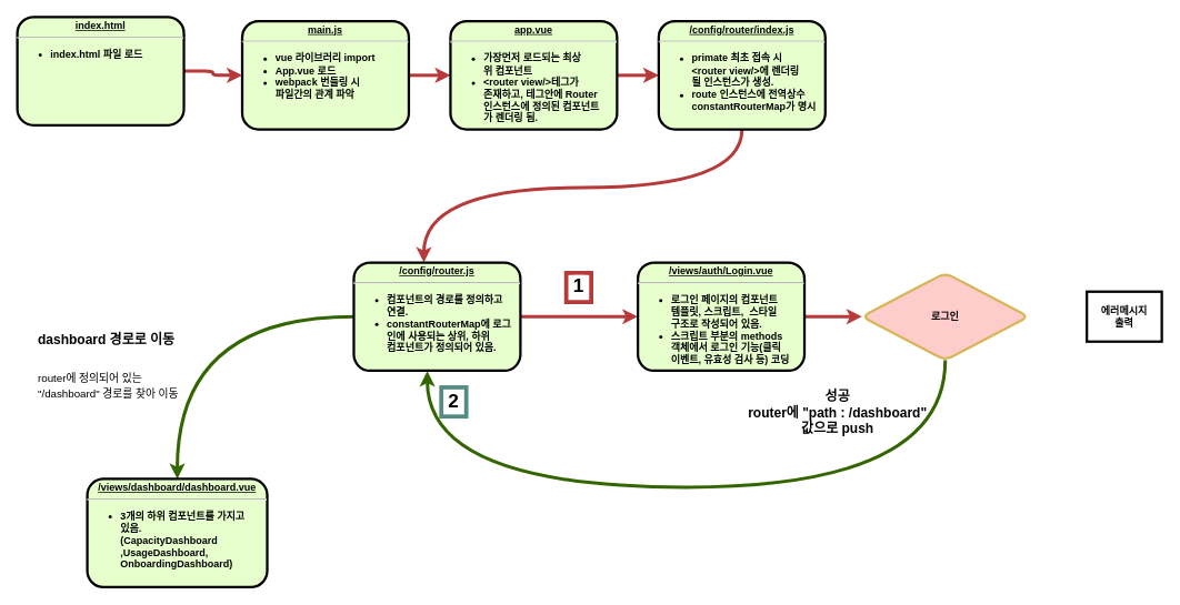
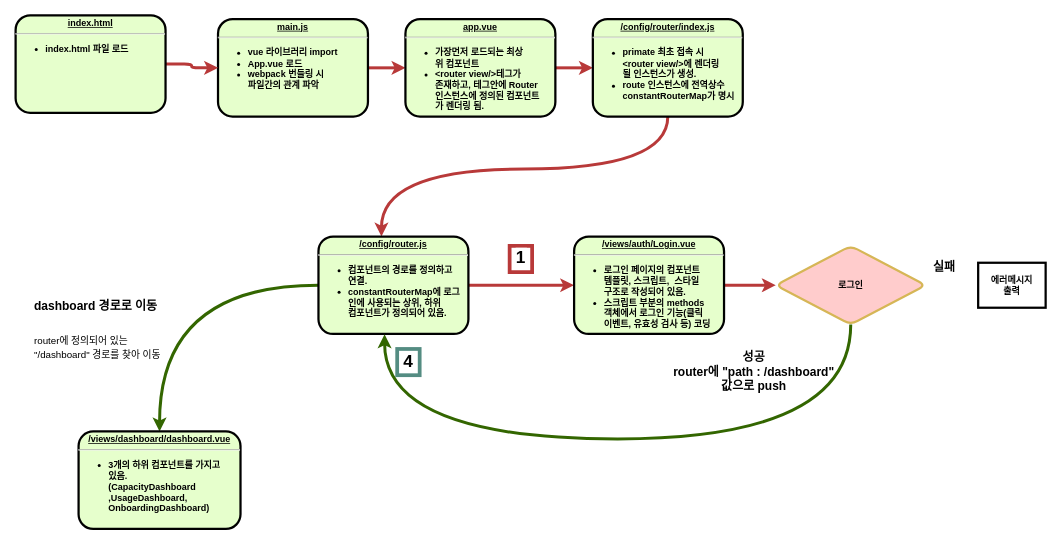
  <mxCell id="0" />
  <mxCell id="1" parent="0" />
  <mxCell id="2" value="" style="edgeStyle=orthogonalEdgeStyle;rounded=1;orthogonalLoop=1;jettySize=auto;html=1;strokeColor=#B83939;strokeWidth=4;" parent="1" source="3" target="5" edge="1"><mxGeometry relative="1" as="geometry" /></mxCell>
  <mxCell id="3" value="&lt;p style=&quot;margin: 0px ; margin-top: 4px ; text-align: center ; text-decoration: underline&quot;&gt;&lt;strong&gt;main.js&lt;/strong&gt;&lt;/p&gt;&lt;hr&gt;&lt;p style=&quot;margin: 0px ; margin-left: 8px&quot;&gt;&lt;/p&gt;&lt;ul&gt;&lt;li style=&quot;text-align: left&quot;&gt;vue 라이브러리 import&lt;/li&gt;&lt;li style=&quot;text-align: left&quot;&gt;App.vue 로드&lt;/li&gt;&lt;li style=&quot;text-align: left&quot;&gt;webpack 번들링 시&lt;br&gt;파일간의 관계 파악&lt;/li&gt;&lt;/ul&gt;&lt;p&gt;&lt;/p&gt;&lt;p style=&quot;margin: 0px ; margin-left: 8px&quot;&gt;&lt;br&gt;&lt;/p&gt;" style="verticalAlign=middle;align=center;overflow=fill;fontSize=12;fontFamily=Helvetica;html=1;rounded=1;fontStyle=1;strokeWidth=3;fillColor=#E6FFCC" parent="1" vertex="1"><mxGeometry x="290" y="25" width="200" height="130" as="geometry" /></mxCell>
  <mxCell id="4" value="" style="edgeStyle=orthogonalEdgeStyle;rounded=1;orthogonalLoop=1;jettySize=auto;html=1;strokeColor=#B83939;strokeWidth=4;" parent="1" source="5" target="7" edge="1"><mxGeometry relative="1" as="geometry" /></mxCell>
  <mxCell id="5" value="&lt;p style=&quot;margin: 0px ; margin-top: 4px ; text-align: center ; text-decoration: underline&quot;&gt;app.vue&lt;/p&gt;&lt;hr&gt;&lt;p style=&quot;margin: 0px ; margin-left: 8px&quot;&gt;&lt;/p&gt;&lt;ul&gt;&lt;li style=&quot;text-align: left&quot;&gt;가장먼저 로드되는 최상&lt;br&gt;위 컴포넌트&lt;/li&gt;&lt;li style=&quot;text-align: left&quot;&gt;&amp;lt;router view/&amp;gt;테그가&lt;br&gt;존재하고, 테그안에 Router&lt;br&gt;인스턴스에 정의된 컴포넌트&lt;br&gt;가 렌더링 됨.&amp;nbsp;&lt;/li&gt;&lt;/ul&gt;" style="verticalAlign=middle;align=center;overflow=fill;fontSize=12;fontFamily=Helvetica;html=1;rounded=1;fontStyle=1;strokeWidth=3;fillColor=#E6FFCC" parent="1" vertex="1"><mxGeometry x="540" y="25" width="200" height="130" as="geometry" /></mxCell>
  <mxCell id="6" value="" style="edgeStyle=orthogonalEdgeStyle;orthogonalLoop=1;jettySize=auto;html=1;strokeColor=#B83939;strokeWidth=4;curved=1;" edge="1" parent="1" source="7" target="10"><mxGeometry relative="1" as="geometry"><Array as="points"><mxPoint x="890" y="225" /><mxPoint x="508" y="225" /></Array></mxGeometry></mxCell>
  <mxCell id="7" value="&lt;p style=&quot;margin: 0px ; margin-top: 4px ; text-align: center ; text-decoration: underline&quot;&gt;&lt;strong&gt;/config/router/index.js&lt;/strong&gt;&lt;/p&gt;&lt;hr&gt;&lt;p style=&quot;margin: 0px ; margin-left: 8px&quot;&gt;&lt;/p&gt;&lt;ul&gt;&lt;li style=&quot;text-align: left&quot;&gt;primate 최초 접속 시&lt;br&gt;&amp;lt;router view/&amp;gt;에 렌더링&lt;br&gt;될 인스턴스가 생성.&lt;/li&gt;&lt;li style=&quot;text-align: left&quot;&gt;route 인스턴스에 전역상수 &lt;br&gt;constantRouterMap가 명시&lt;br&gt;&lt;/li&gt;&lt;/ul&gt;&lt;p&gt;&lt;/p&gt;&lt;p style=&quot;margin: 0px ; margin-left: 8px&quot;&gt;&lt;br&gt;&lt;/p&gt;" style="verticalAlign=middle;align=center;overflow=fill;fontSize=12;fontFamily=Helvetica;html=1;rounded=1;fontStyle=1;strokeWidth=3;fillColor=#E6FFCC" parent="1" vertex="1"><mxGeometry x="790" y="25" width="200" height="130" as="geometry" /></mxCell>
  <mxCell id="8" value="" style="edgeStyle=orthogonalEdgeStyle;rounded=1;orthogonalLoop=1;jettySize=auto;html=1;strokeColor=#B83939;strokeWidth=4;" edge="1" parent="1" source="10" target="12"><mxGeometry relative="1" as="geometry" /></mxCell>
  <mxCell id="9" style="edgeStyle=orthogonalEdgeStyle;curved=1;orthogonalLoop=1;jettySize=auto;html=1;strokeWidth=4;fontSize=23;strokeColor=#336600;" edge="1" parent="1" source="10" target="15"><mxGeometry relative="1" as="geometry"><mxPoint x="274" y="575" as="targetPoint" /></mxGeometry></mxCell>
  <mxCell id="10" value="&lt;p style=&quot;margin: 0px ; margin-top: 4px ; text-align: center ; text-decoration: underline&quot;&gt;&lt;strong&gt;/config/router.js&lt;/strong&gt;&lt;/p&gt;&lt;hr&gt;&lt;p style=&quot;margin: 0px ; margin-left: 8px&quot;&gt;&lt;/p&gt;&lt;ul&gt;&lt;li style=&quot;text-align: left&quot;&gt;컴포넌트의 경로를 정의하고&lt;br&gt;연결.&lt;/li&gt;&lt;li style=&quot;text-align: left&quot;&gt;constantRouterMap에 로그&lt;br&gt;인에 사용되는 상위, 하위 &lt;br&gt;컴포넌트가 정의되어 있음.&lt;/li&gt;&lt;/ul&gt;" style="verticalAlign=middle;align=center;overflow=fill;fontSize=12;fontFamily=Helvetica;html=1;rounded=1;fontStyle=1;strokeWidth=3;fillColor=#E6FFCC" vertex="1" parent="1"><mxGeometry x="424" y="315" width="200" height="130" as="geometry" /></mxCell>
  <mxCell id="11" value="" style="edgeStyle=orthogonalEdgeStyle;rounded=1;orthogonalLoop=1;jettySize=auto;html=1;strokeColor=#B83939;strokeWidth=4;" edge="1" parent="1" source="12" target="14"><mxGeometry relative="1" as="geometry" /></mxCell>
  <mxCell id="12" value="&lt;p style=&quot;margin: 4px 0px 0px ; text-align: center ; text-decoration: underline&quot;&gt;&lt;strong&gt;/views/auth/Login.vue&lt;/strong&gt;&lt;/p&gt;&lt;hr&gt;&lt;p style=&quot;margin: 0px ; margin-left: 8px&quot;&gt;&lt;/p&gt;&lt;ul&gt;&lt;li style=&quot;text-align: left&quot;&gt;로그인 페이지의 컴포넌트&lt;br&gt;템플릿, 스크립트,&amp;nbsp; 스타일&lt;br&gt;구조로 작성되어 있음.&lt;/li&gt;&lt;li style=&quot;text-align: left&quot;&gt;스크립트 부분의 methods&lt;br&gt;객체에서 로그인 기능(클릭&lt;br&gt;이벤트, 유효성 검사 등) 코딩&lt;br&gt;&lt;/li&gt;&lt;/ul&gt;" style="verticalAlign=middle;align=center;overflow=fill;fontSize=12;fontFamily=Helvetica;html=1;rounded=1;fontStyle=1;strokeWidth=3;fillColor=#E6FFCC" vertex="1" parent="1"><mxGeometry x="765" y="315" width="200" height="130" as="geometry" /></mxCell>
  <mxCell id="13" style="edgeStyle=orthogonalEdgeStyle;curved=1;orthogonalLoop=1;jettySize=auto;html=1;strokeWidth=4;entryX=0.441;entryY=1.004;entryDx=0;entryDy=0;entryPerimeter=0;strokeColor=#336600;" edge="1" parent="1" source="14" target="10"><mxGeometry relative="1" as="geometry"><mxPoint x="1134" y="595" as="targetPoint" /><Array as="points"><mxPoint x="1134" y="585" /><mxPoint x="512" y="555" /></Array></mxGeometry></mxCell>
  <mxCell id="14" value="로그인" style="rhombus;whiteSpace=wrap;html=1;rounded=1;fontStyle=1;strokeWidth=3;fillColor=#ffcccc;strokeColor=#d6b656;" vertex="1" parent="1"><mxGeometry x="1034" y="327.5" width="200" height="105" as="geometry" /></mxCell>
  <mxCell id="15" value="&lt;p style=&quot;margin: 4px 0px 0px ; text-align: center ; text-decoration: underline&quot;&gt;&lt;strong&gt;/views/dashboard/dashboard.vue&lt;/strong&gt;&lt;/p&gt;&lt;hr&gt;&lt;p style=&quot;margin: 0px ; margin-left: 8px&quot;&gt;&lt;/p&gt;&lt;ul&gt;&lt;li&gt;&lt;div style=&quot;text-align: left&quot;&gt;3개의 하위 컴포넌트를 가지고&amp;nbsp;&lt;br&gt;있음. &lt;br&gt;(&lt;span&gt;CapacityDashboard&lt;/span&gt;&lt;/div&gt;&lt;div style=&quot;text-align: left&quot;&gt;,UsageDashboard,&amp;nbsp;&lt;/div&gt;&lt;div style=&quot;text-align: left&quot;&gt;OnboardingDashboard)&lt;/div&gt;&lt;/li&gt;&lt;/ul&gt;" style="verticalAlign=middle;align=center;overflow=fill;fontSize=12;fontFamily=Helvetica;html=1;rounded=1;fontStyle=1;strokeWidth=3;fillColor=#E6FFCC" vertex="1" parent="1"><mxGeometry x="104" y="575" width="216" height="130" as="geometry" /></mxCell>
  <mxCell id="16" value="성공&#10;router에 &quot;path : /dashboard&quot;&#10;값으로 push" style="text;spacingTop=-5;align=center;fontStyle=1;fontSize=16;" vertex="1" parent="1"><mxGeometry x="990" y="465" width="30" height="20" as="geometry" /></mxCell>
+ <mxCell id="17" value="실패" style="text;spacingTop=-5;align=center;fontStyle=1;fontSize=16;" vertex="1" parent="1"><mxGeometry x="1244" y="345" width="30" height="20" as="geometry" /></mxCell>
  <mxCell id="18" value="에러메시지&#10;출력" style="whiteSpace=wrap;align=center;verticalAlign=middle;fontStyle=1;strokeWidth=3;fillColor=#ffffff;" vertex="1" parent="1"><mxGeometry x="1304" y="350" width="90" height="60" as="geometry" /></mxCell>
  <mxCell id="19" style="edgeStyle=orthogonalEdgeStyle;rounded=1;orthogonalLoop=1;jettySize=auto;html=1;exitX=1;exitY=0.5;exitDx=0;exitDy=0;strokeColor=#B83939;strokeWidth=4;" edge="1" parent="1" source="20" target="3"><mxGeometry relative="1" as="geometry" /></mxCell>
  <mxCell id="20" value="&lt;p style=&quot;margin: 0px ; margin-top: 4px ; text-align: center ; text-decoration: underline&quot;&gt;&lt;strong&gt;index.html&lt;/strong&gt;&lt;/p&gt;&lt;hr&gt;&lt;p style=&quot;margin: 0px ; margin-left: 8px&quot;&gt;&lt;/p&gt;&lt;ul&gt;&lt;li style=&quot;text-align: left&quot;&gt;index.html 파일 로드&lt;br&gt;&lt;/li&gt;&lt;/ul&gt;&lt;p&gt;&lt;/p&gt;&lt;p style=&quot;margin: 0px ; margin-left: 8px&quot;&gt;&lt;br&gt;&lt;/p&gt;" style="verticalAlign=middle;align=center;overflow=fill;fontSize=12;fontFamily=Helvetica;html=1;rounded=1;fontStyle=1;strokeWidth=3;fillColor=#E6FFCC" vertex="1" parent="1"><mxGeometry x="20" y="20" width="200" height="130" as="geometry" /></mxCell>
  <mxCell id="21" value="1" style="text;spacingTop=-5;align=center;fontStyle=1;fontSize=23;strokeWidth=5;labelBorderColor=none;labelBackgroundColor=#ffffff;strokeColor=#B83939;" vertex="1" parent="1"><mxGeometry x="679" y="327.5" width="30" height="35" as="geometry" /></mxCell>
- <mxCell id="22" value="2" style="text;spacingTop=-5;align=center;fontStyle=1;fontSize=23;strokeColor=#548C82;strokeWidth=5;labelBorderColor=none;labelBackgroundColor=#ffffff;" vertex="1" parent="1"><mxGeometry x="529" y="465" width="30" height="35" as="geometry" /></mxCell>
+ <mxCell id="22" value="4" style="text;spacingTop=-5;align=center;fontStyle=1;fontSize=23;strokeColor=#548C82;strokeWidth=5;labelBorderColor=none;labelBackgroundColor=#ffffff;" vertex="1" parent="1"><mxGeometry x="529" y="465" width="30" height="35" as="geometry" /></mxCell>
  <mxCell id="23" style="edgeStyle=orthogonalEdgeStyle;curved=1;orthogonalLoop=1;jettySize=auto;html=1;exitX=0.5;exitY=1;exitDx=0;exitDy=0;strokeColor=#336600;strokeWidth=4;fontSize=16;" edge="1" parent="1" source="16" target="16"><mxGeometry relative="1" as="geometry" /></mxCell>
  <mxCell id="24" value="&lt;h1&gt;&lt;span style=&quot;font-size: 16px; text-align: center;&quot;&gt;dashboard 경로로 이동&lt;/span&gt;&lt;br style=&quot;padding: 0px; margin: 0px; font-size: 16px; text-align: center;&quot;&gt;&lt;/h1&gt;&lt;p&gt;&lt;font style=&quot;font-size: 13px&quot;&gt;router에 정의되어 있는 &quot;/dashboard&quot; 경로를 찾아 이동&lt;/font&gt;&lt;/p&gt;" style="text;html=1;strokeColor=none;spacing=5;spacingTop=-20;whiteSpace=wrap;overflow=hidden;rounded=0;labelBackgroundColor=none;fontSize=16;" vertex="1" parent="1"><mxGeometry x="40" y="372.5" width="190" height="110" as="geometry" /></mxCell>
